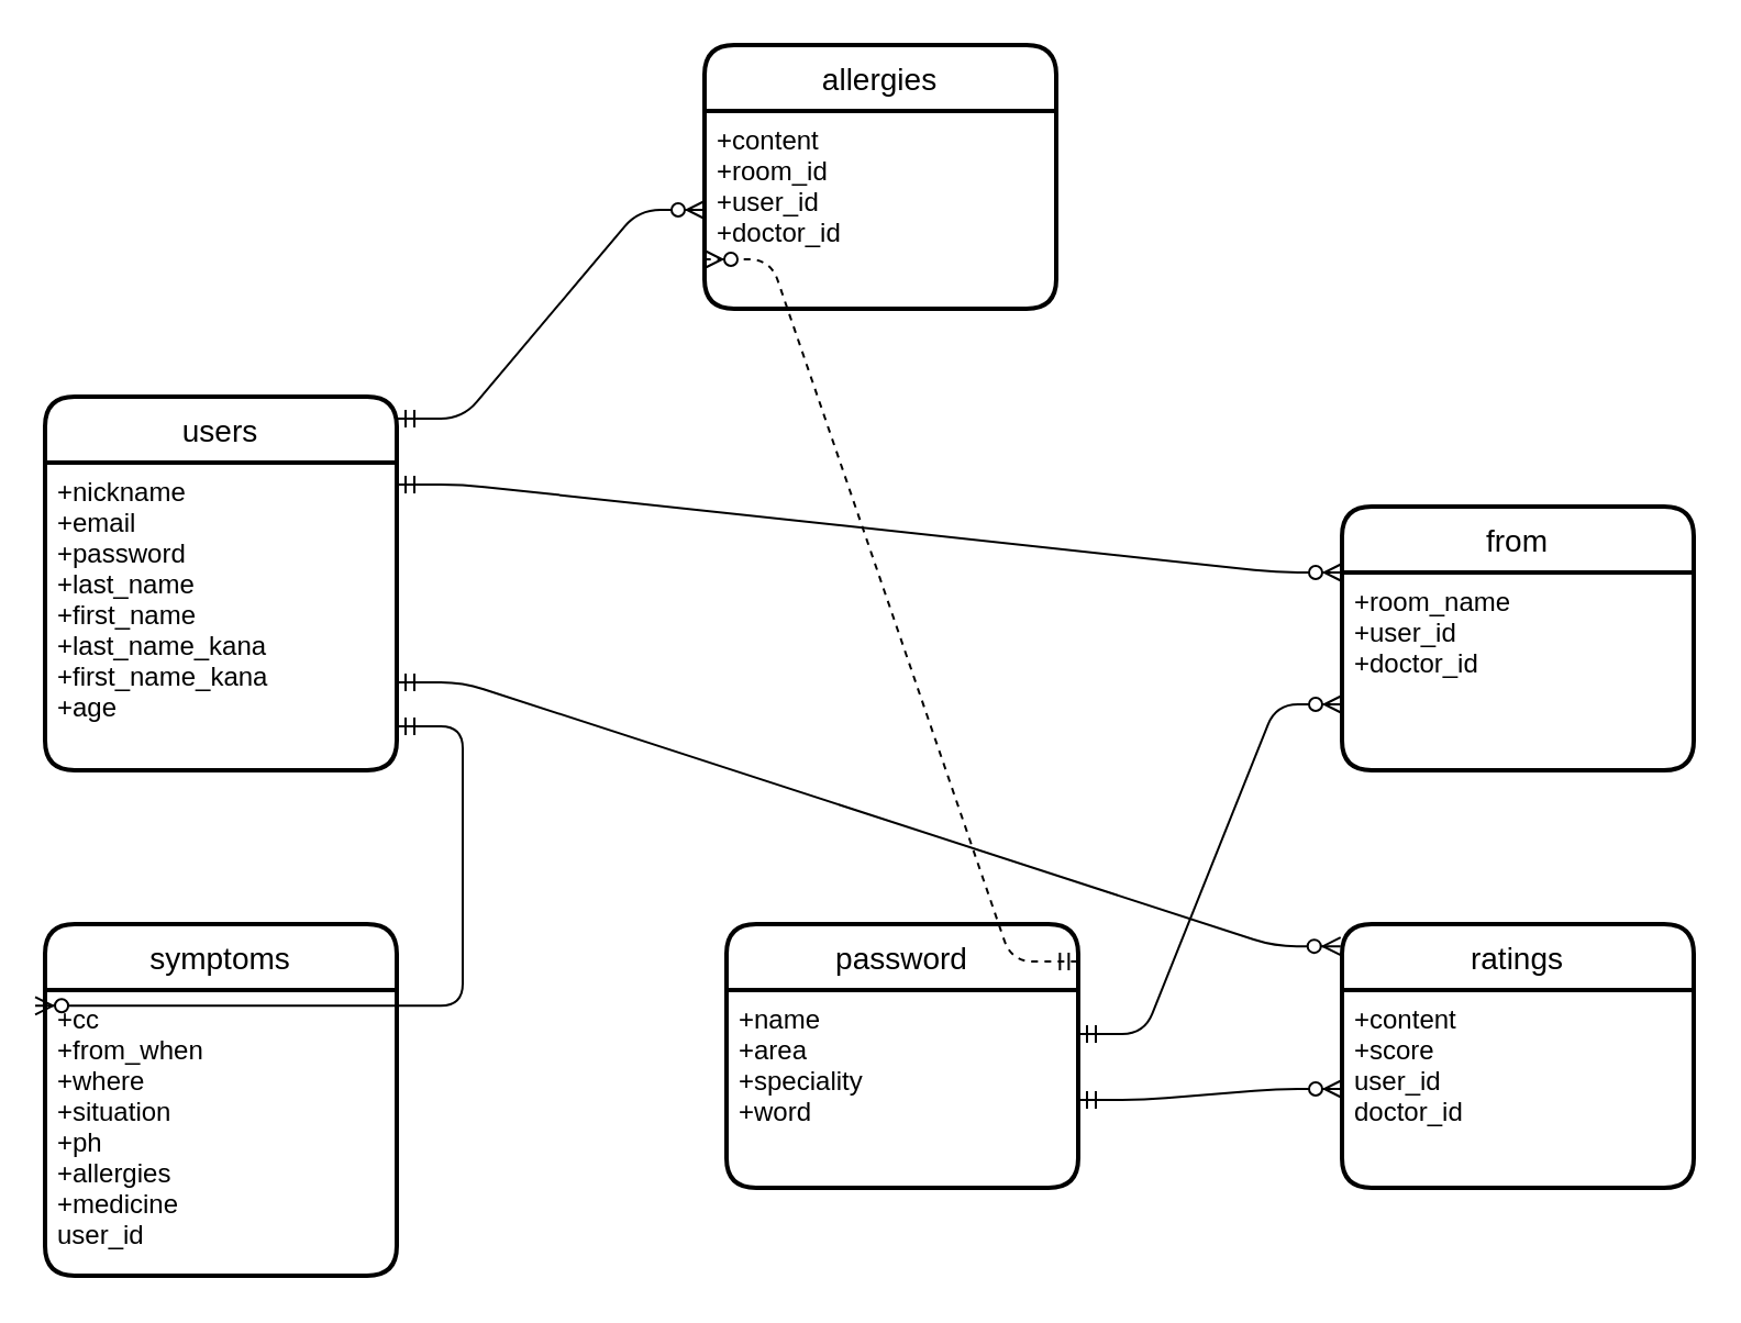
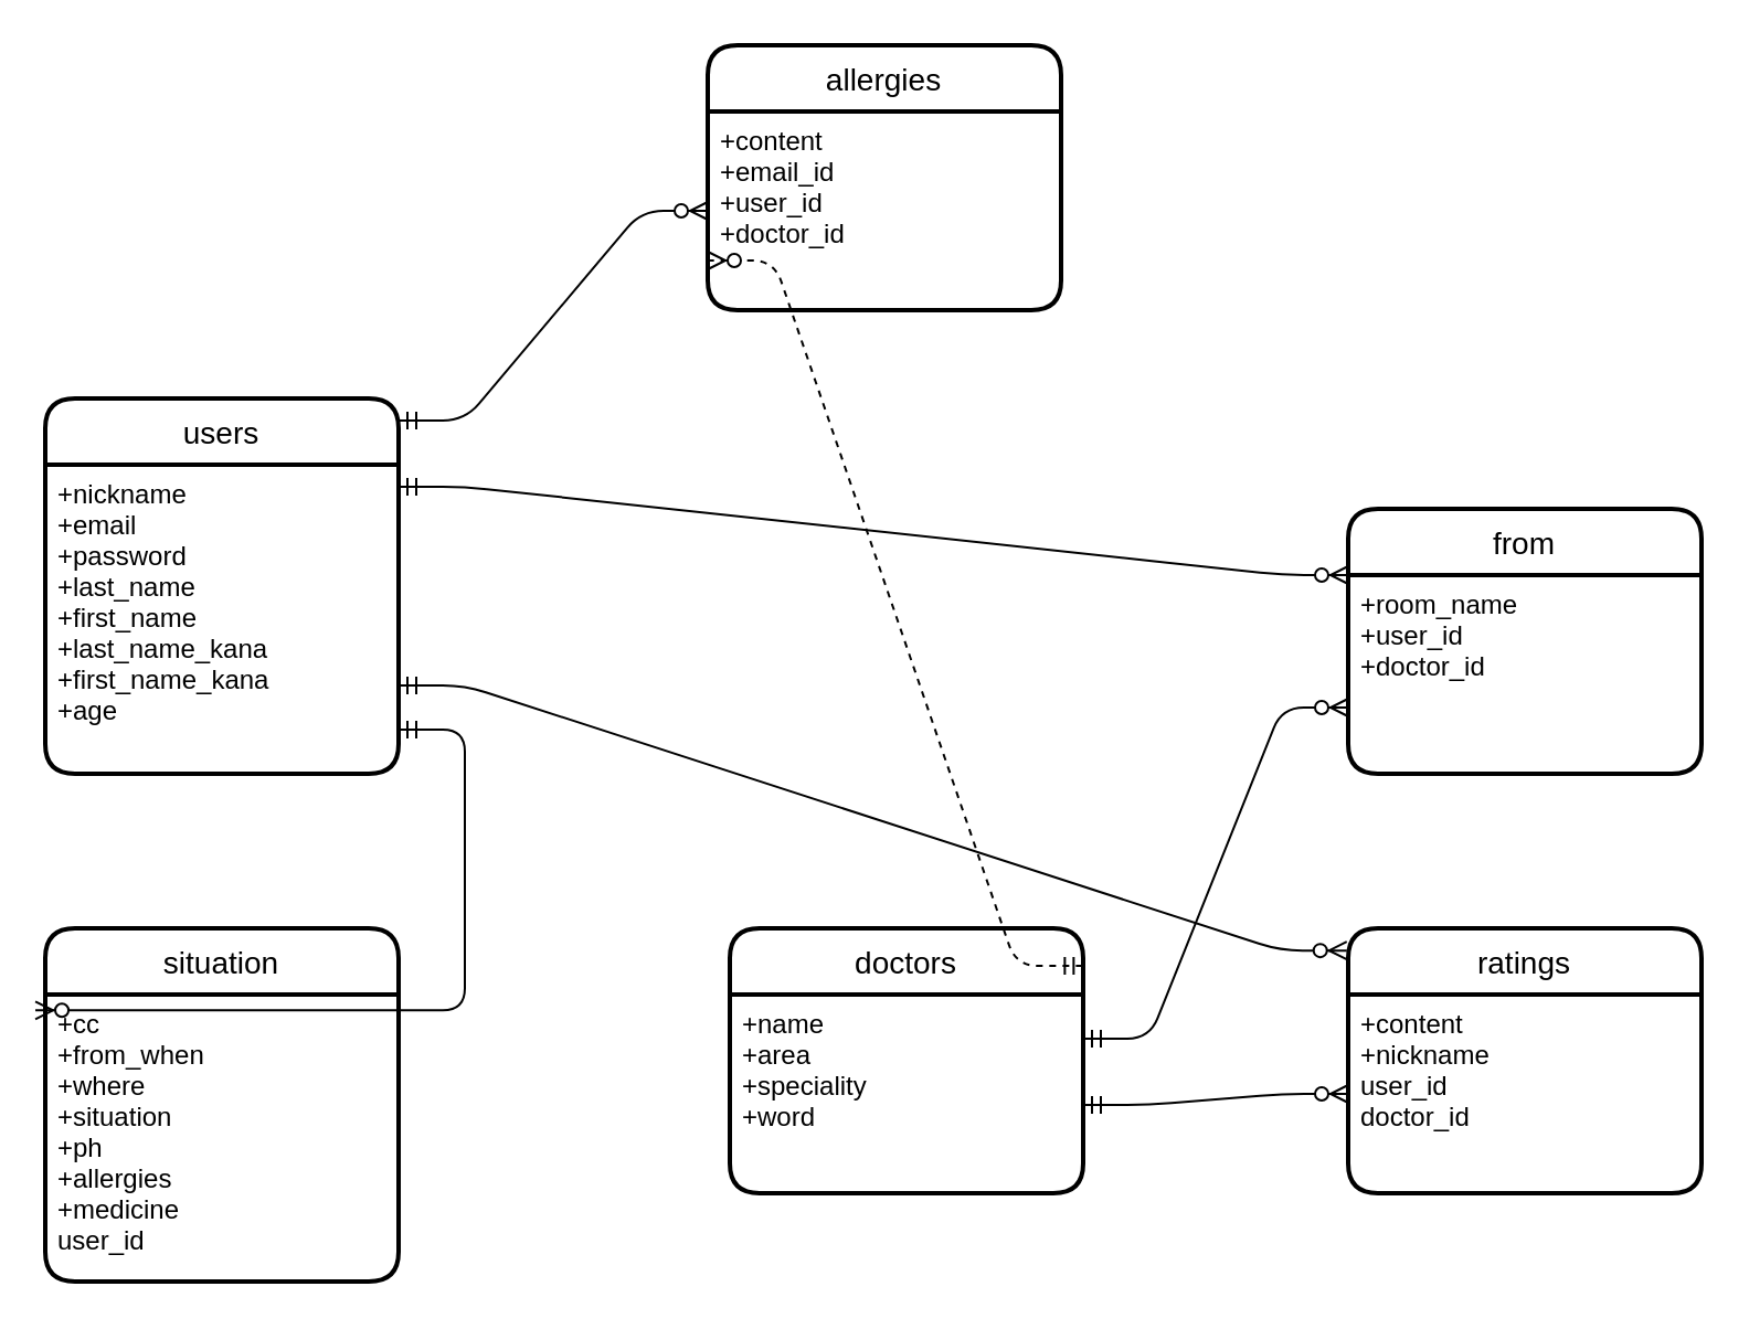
  <mxCell id="0" />
  <mxCell id="1" parent="0" />
  <mxCell id="2" value="users" style="swimlane;childLayout=stackLayout;horizontal=1;startSize=30;horizontalStack=0;rounded=1;fontSize=14;fontStyle=0;strokeWidth=2;resizeParent=0;resizeLast=1;shadow=0;dashed=0;align=center;" vertex="1" parent="1"><mxGeometry x="20" y="180" width="160" height="170" as="geometry" /></mxCell>
  <mxCell id="3" value="+nickname&#10;+email&#10;+password&#10;+last_name&#10;+first_name&#10;+last_name_kana&#10;+first_name_kana&#10;+age" style="align=left;strokeColor=none;fillColor=none;spacingLeft=4;fontSize=12;verticalAlign=top;resizable=0;rotatable=0;part=1;" vertex="1" parent="2"><mxGeometry y="30" width="160" height="140" as="geometry" /></mxCell>
- <mxCell id="4" value="symptoms" style="swimlane;childLayout=stackLayout;horizontal=1;startSize=30;horizontalStack=0;rounded=1;fontSize=14;fontStyle=0;strokeWidth=2;resizeParent=0;resizeLast=1;shadow=0;dashed=0;align=center;" vertex="1" parent="1"><mxGeometry x="20" y="420" width="160" height="160" as="geometry" /></mxCell>
+ <mxCell id="4" value="situation" style="swimlane;childLayout=stackLayout;horizontal=1;startSize=30;horizontalStack=0;rounded=1;fontSize=14;fontStyle=0;strokeWidth=2;resizeParent=0;resizeLast=1;shadow=0;dashed=0;align=center;" vertex="1" parent="1"><mxGeometry x="20" y="420" width="160" height="160" as="geometry" /></mxCell>
  <mxCell id="5" value="+cc&#10;+from_when&#10;+where&#10;+situation&#10;+ph&#10;+allergies&#10;+medicine&#10;user_id" style="align=left;strokeColor=none;fillColor=none;spacingLeft=4;fontSize=12;verticalAlign=top;resizable=0;rotatable=0;part=1;" vertex="1" parent="4"><mxGeometry y="30" width="160" height="130" as="geometry" /></mxCell>
- <mxCell id="6" value="password" style="swimlane;childLayout=stackLayout;horizontal=1;startSize=30;horizontalStack=0;rounded=1;fontSize=14;fontStyle=0;strokeWidth=2;resizeParent=0;resizeLast=1;shadow=0;dashed=0;align=center;" vertex="1" parent="1"><mxGeometry x="330" y="420" width="160" height="120" as="geometry" /></mxCell>
+ <mxCell id="6" value="doctors" style="swimlane;childLayout=stackLayout;horizontal=1;startSize=30;horizontalStack=0;rounded=1;fontSize=14;fontStyle=0;strokeWidth=2;resizeParent=0;resizeLast=1;shadow=0;dashed=0;align=center;" vertex="1" parent="1"><mxGeometry x="330" y="420" width="160" height="120" as="geometry" /></mxCell>
  <mxCell id="7" value="+name&#10;+area&#10;+speciality&#10;+word" style="align=left;strokeColor=none;fillColor=none;spacingLeft=4;fontSize=12;verticalAlign=top;resizable=0;rotatable=0;part=1;" vertex="1" parent="6"><mxGeometry y="30" width="160" height="90" as="geometry" /></mxCell>
  <mxCell id="8" value="ratings" style="swimlane;childLayout=stackLayout;horizontal=1;startSize=30;horizontalStack=0;rounded=1;fontSize=14;fontStyle=0;strokeWidth=2;resizeParent=0;resizeLast=1;shadow=0;dashed=0;align=center;" vertex="1" parent="1"><mxGeometry x="610" y="420" width="160" height="120" as="geometry" /></mxCell>
- <mxCell id="9" value="+content&#10;+score&#10;user_id&#10;doctor_id" style="align=left;strokeColor=none;fillColor=none;spacingLeft=4;fontSize=12;verticalAlign=top;resizable=0;rotatable=0;part=1;" vertex="1" parent="8"><mxGeometry y="30" width="160" height="90" as="geometry" /></mxCell>
+ <mxCell id="9" value="+content&#10;+nickname&#10;user_id&#10;doctor_id" style="align=left;strokeColor=none;fillColor=none;spacingLeft=4;fontSize=12;verticalAlign=top;resizable=0;rotatable=0;part=1;" vertex="1" parent="8"><mxGeometry y="30" width="160" height="90" as="geometry" /></mxCell>
  <mxCell id="10" value="from" style="swimlane;childLayout=stackLayout;horizontal=1;startSize=30;horizontalStack=0;rounded=1;fontSize=14;fontStyle=0;strokeWidth=2;resizeParent=0;resizeLast=1;shadow=0;dashed=0;align=center;" vertex="1" parent="1"><mxGeometry x="610" y="230" width="160" height="120" as="geometry" /></mxCell>
  <mxCell id="11" value="+room_name&#10;+user_id&#10;+doctor_id" style="align=left;strokeColor=none;fillColor=none;spacingLeft=4;fontSize=12;verticalAlign=top;resizable=0;rotatable=0;part=1;" vertex="1" parent="10"><mxGeometry y="30" width="160" height="90" as="geometry" /></mxCell>
  <mxCell id="12" value="allergies" style="swimlane;childLayout=stackLayout;horizontal=1;startSize=30;horizontalStack=0;rounded=1;fontSize=14;fontStyle=0;strokeWidth=2;resizeParent=0;resizeLast=1;shadow=0;dashed=0;align=center;" vertex="1" parent="1"><mxGeometry x="320" y="20" width="160" height="120" as="geometry" /></mxCell>
- <mxCell id="13" value="+content&#10;+room_id&#10;+user_id&#10;+doctor_id" style="align=left;strokeColor=none;fillColor=none;spacingLeft=4;fontSize=12;verticalAlign=top;resizable=0;rotatable=0;part=1;" vertex="1" parent="12"><mxGeometry y="30" width="160" height="90" as="geometry" /></mxCell>
+ <mxCell id="13" value="+content&#10;+email_id&#10;+user_id&#10;+doctor_id" style="align=left;strokeColor=none;fillColor=none;spacingLeft=4;fontSize=12;verticalAlign=top;resizable=0;rotatable=0;part=1;" vertex="1" parent="12"><mxGeometry y="30" width="160" height="90" as="geometry" /></mxCell>
  <mxCell id="14" value="" style="edgeStyle=entityRelationEdgeStyle;fontSize=12;html=1;endArrow=ERzeroToMany;startArrow=ERmandOne;entryX=0;entryY=0.5;entryDx=0;entryDy=0;" edge="1" parent="1" target="13"><mxGeometry width="100" height="100" relative="1" as="geometry"><mxPoint x="180" y="190" as="sourcePoint" /><mxPoint x="280" y="90" as="targetPoint" /></mxGeometry></mxCell>
  <mxCell id="15" value="" style="edgeStyle=entityRelationEdgeStyle;fontSize=12;html=1;endArrow=ERzeroToMany;startArrow=ERmandOne;entryX=-0.028;entryY=0.055;entryDx=0;entryDy=0;entryPerimeter=0;" edge="1" parent="1" target="5"><mxGeometry width="100" height="100" relative="1" as="geometry"><mxPoint x="180" y="330" as="sourcePoint" /><mxPoint x="280" y="230" as="targetPoint" /></mxGeometry></mxCell>
  <mxCell id="16" value="" style="edgeStyle=entityRelationEdgeStyle;fontSize=12;html=1;endArrow=ERzeroToMany;startArrow=ERmandOne;entryX=-0.004;entryY=0.084;entryDx=0;entryDy=0;entryPerimeter=0;" edge="1" parent="1" target="8"><mxGeometry width="100" height="100" relative="1" as="geometry"><mxPoint x="180" y="310" as="sourcePoint" /><mxPoint x="280" y="210" as="targetPoint" /></mxGeometry></mxCell>
  <mxCell id="17" value="" style="edgeStyle=entityRelationEdgeStyle;fontSize=12;html=1;endArrow=ERzeroToMany;startArrow=ERmandOne;entryX=0;entryY=0.5;entryDx=0;entryDy=0;" edge="1" parent="1" target="9"><mxGeometry width="100" height="100" relative="1" as="geometry"><mxPoint x="490" y="500" as="sourcePoint" /><mxPoint x="600" y="500" as="targetPoint" /></mxGeometry></mxCell>
  <mxCell id="18" value="" style="edgeStyle=entityRelationEdgeStyle;fontSize=12;html=1;endArrow=ERzeroToMany;startArrow=ERmandOne;exitX=0.998;exitY=0.142;exitDx=0;exitDy=0;exitPerimeter=0;entryX=0;entryY=0.75;entryDx=0;entryDy=0;dashed=1;" edge="1" parent="1" source="6" target="13"><mxGeometry width="100" height="100" relative="1" as="geometry"><mxPoint x="450" y="420" as="sourcePoint" /><mxPoint x="550" y="320" as="targetPoint" /></mxGeometry></mxCell>
  <mxCell id="19" value="" style="edgeStyle=entityRelationEdgeStyle;fontSize=12;html=1;endArrow=ERzeroToMany;startArrow=ERmandOne;entryX=0;entryY=0.75;entryDx=0;entryDy=0;" edge="1" parent="1" target="10"><mxGeometry width="100" height="100" relative="1" as="geometry"><mxPoint x="490" y="470" as="sourcePoint" /><mxPoint x="590" y="370" as="targetPoint" /></mxGeometry></mxCell>
  <mxCell id="20" value="" style="edgeStyle=entityRelationEdgeStyle;fontSize=12;html=1;endArrow=ERzeroToMany;startArrow=ERmandOne;entryX=0;entryY=0;entryDx=0;entryDy=0;" edge="1" parent="1" target="11"><mxGeometry width="100" height="100" relative="1" as="geometry"><mxPoint x="180" y="220" as="sourcePoint" /><mxPoint x="280" y="120" as="targetPoint" /></mxGeometry></mxCell>
